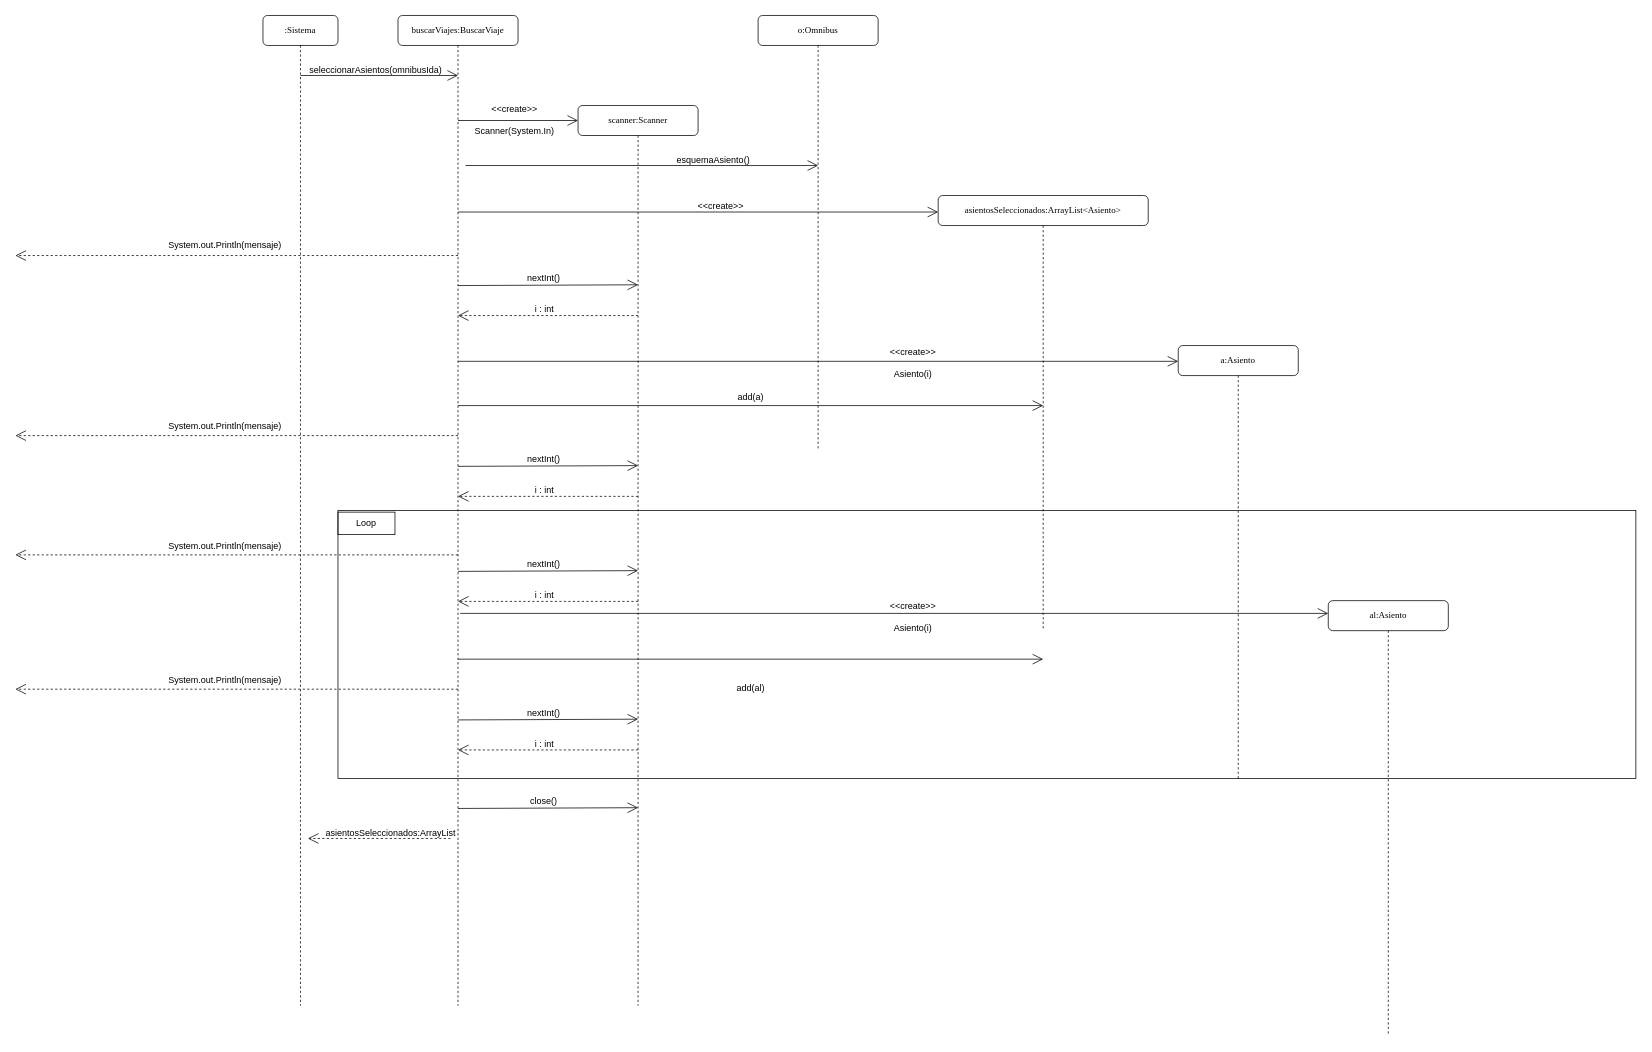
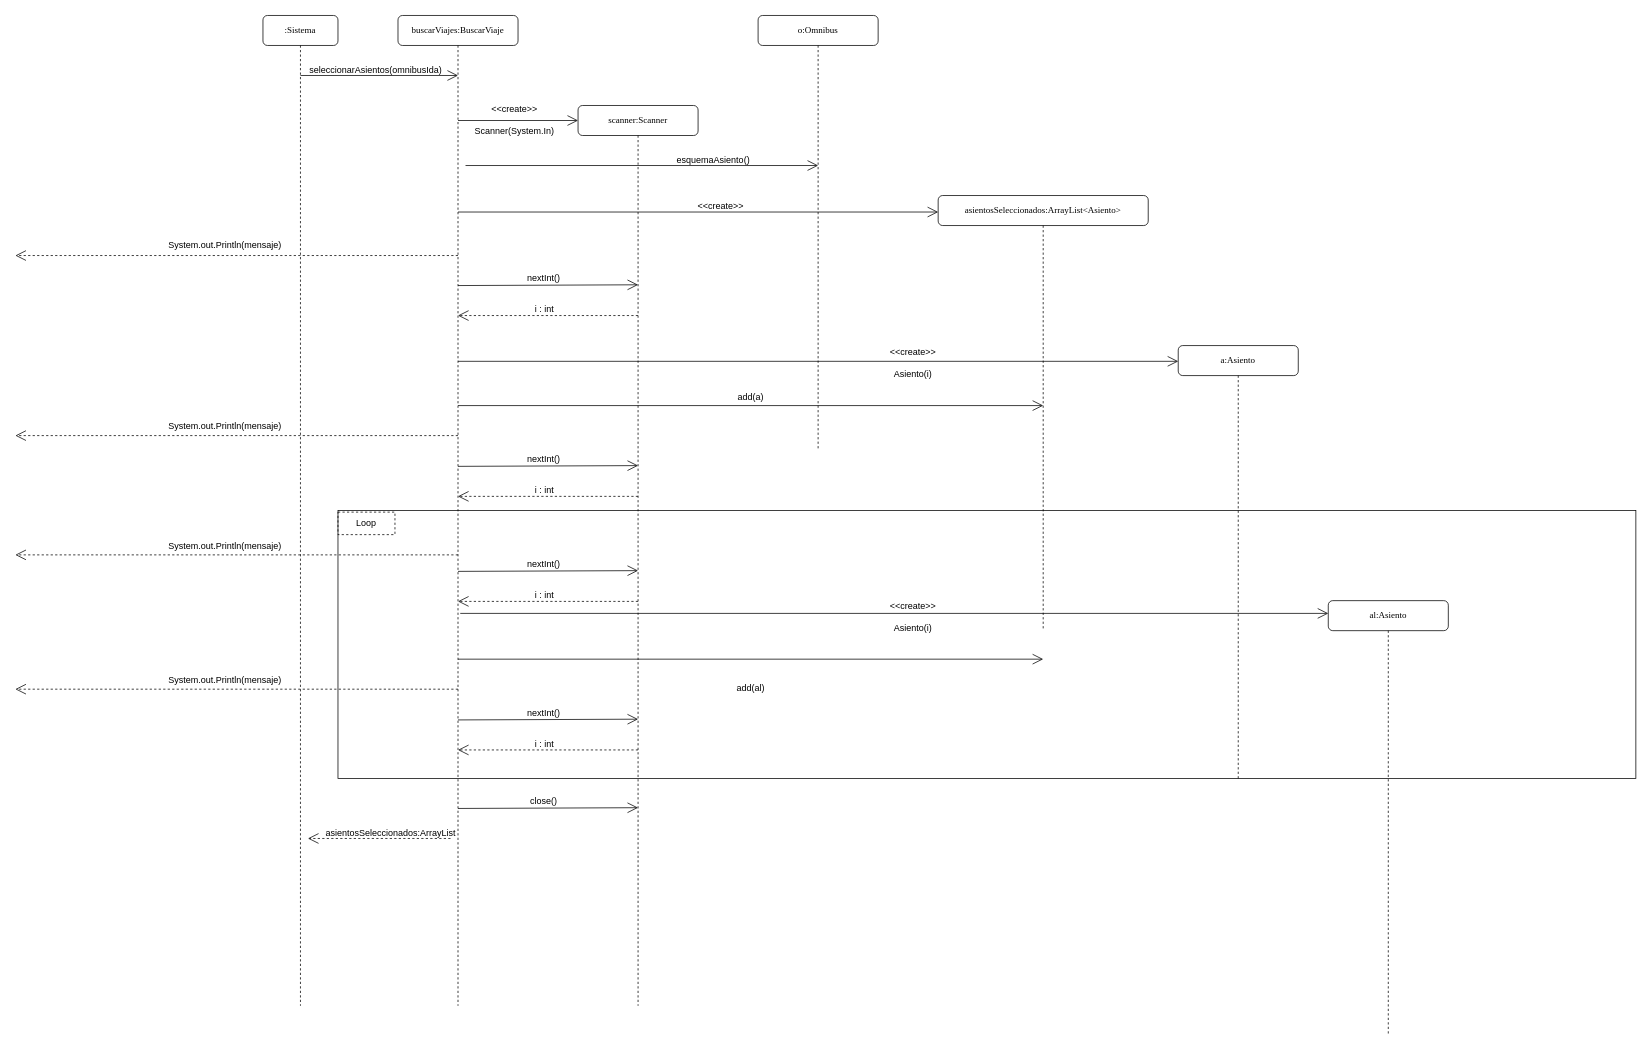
  <mxCell id="0" />
  <mxCell id="1" parent="0" />
  <mxCell id="2" value="&amp;lt;&amp;lt;create&amp;gt;&amp;gt;&lt;br&gt;&lt;br&gt;Scanner(System.In)" style="text;html=1;align=center;verticalAlign=middle;resizable=0;points=[];autosize=1;strokeColor=none;fillColor=none;" vertex="1" parent="1"><mxGeometry x="620" y="129" width="130" height="60" as="geometry" /></mxCell>
  <mxCell id="3" value="buscarViajes:BuscarViaje" style="shape=umlLifeline;perimeter=lifelinePerimeter;whiteSpace=wrap;html=1;container=1;collapsible=0;recursiveResize=0;outlineConnect=0;rounded=1;shadow=0;comic=0;labelBackgroundColor=none;strokeWidth=1;fontFamily=Verdana;fontSize=12;align=center;allowArrows=0;connectable=0;movable=0;resizable=0;rotatable=0;deletable=0;editable=0;locked=1;" parent="1" vertex="1"><mxGeometry x="530" y="20" width="160" height="1320" as="geometry" /></mxCell>
  <mxCell id="4" value=":Sistema" style="shape=umlLifeline;perimeter=lifelinePerimeter;whiteSpace=wrap;html=1;container=1;collapsible=0;recursiveResize=0;outlineConnect=0;rounded=1;shadow=0;comic=0;labelBackgroundColor=none;strokeWidth=1;fontFamily=Verdana;fontSize=12;align=center;allowArrows=0;connectable=0;movable=0;resizable=0;rotatable=0;deletable=0;editable=0;locked=1;" parent="1" vertex="1"><mxGeometry x="350" y="20" width="100" height="1320" as="geometry" /></mxCell>
  <mxCell id="5" value="" style="endArrow=open;endFill=1;endSize=12;html=1;rounded=0;" edge="1" parent="1"><mxGeometry width="160" relative="1" as="geometry"><mxPoint x="400" y="100" as="sourcePoint" /><mxPoint x="610" y="100" as="targetPoint" /></mxGeometry></mxCell>
  <mxCell id="6" value="seleccionarAsientos(omnibusIda)" style="text;html=1;align=center;verticalAlign=middle;resizable=0;points=[];autosize=1;strokeColor=none;fillColor=none;" vertex="1" parent="1"><mxGeometry x="400" y="78" width="200" height="30" as="geometry" /></mxCell>
  <mxCell id="7" value="a:Asiento" style="shape=umlLifeline;perimeter=lifelinePerimeter;whiteSpace=wrap;html=1;container=1;collapsible=0;recursiveResize=0;outlineConnect=0;rounded=1;shadow=0;comic=0;labelBackgroundColor=none;strokeWidth=1;fontFamily=Verdana;fontSize=12;align=center;allowArrows=0;connectable=0;movable=0;resizable=0;rotatable=0;deletable=0;editable=0;locked=1;" vertex="1" parent="1"><mxGeometry x="1570" y="460" width="160" height="580" as="geometry" /></mxCell>
  <mxCell id="8" value="scanner:Scanner" style="shape=umlLifeline;perimeter=lifelinePerimeter;whiteSpace=wrap;html=1;container=1;collapsible=0;recursiveResize=0;outlineConnect=0;rounded=1;shadow=0;comic=0;labelBackgroundColor=none;strokeWidth=1;fontFamily=Verdana;fontSize=12;align=center;allowArrows=0;connectable=0;movable=0;resizable=0;rotatable=0;deletable=0;editable=0;locked=1;" vertex="1" parent="1"><mxGeometry x="770" y="140" width="160" height="1200" as="geometry" /></mxCell>
  <mxCell id="9" value="" style="endArrow=open;endFill=1;endSize=12;html=1;rounded=0;" edge="1" parent="1"><mxGeometry width="160" relative="1" as="geometry"><mxPoint x="610" y="160" as="sourcePoint" /><mxPoint x="770" y="160" as="targetPoint" /></mxGeometry></mxCell>
  <mxCell id="10" value="o:Omnibus" style="shape=umlLifeline;perimeter=lifelinePerimeter;whiteSpace=wrap;html=1;container=1;collapsible=0;recursiveResize=0;outlineConnect=0;rounded=1;shadow=0;comic=0;labelBackgroundColor=none;strokeWidth=1;fontFamily=Verdana;fontSize=12;align=center;allowArrows=0;connectable=0;movable=0;resizable=0;rotatable=0;deletable=0;editable=0;locked=1;" vertex="1" parent="1"><mxGeometry x="1010" y="20" width="160" height="580" as="geometry" /></mxCell>
  <mxCell id="11" value="" style="endArrow=open;endFill=1;endSize=12;html=1;rounded=0;" edge="1" parent="1"><mxGeometry width="160" relative="1" as="geometry"><mxPoint x="620" y="220" as="sourcePoint" /><mxPoint x="1090" y="220" as="targetPoint" /></mxGeometry></mxCell>
  <mxCell id="12" value="esquemaAsiento()" style="text;html=1;align=center;verticalAlign=middle;resizable=0;points=[];autosize=1;strokeColor=none;fillColor=none;" vertex="1" parent="1"><mxGeometry x="890" y="198" width="120" height="30" as="geometry" /></mxCell>
  <mxCell id="13" value="asientosSeleccionados:ArrayList&amp;lt;Asiento&amp;gt;" style="shape=umlLifeline;perimeter=lifelinePerimeter;whiteSpace=wrap;html=1;container=1;collapsible=0;recursiveResize=0;outlineConnect=0;rounded=1;shadow=0;comic=0;labelBackgroundColor=none;strokeWidth=1;fontFamily=Verdana;fontSize=12;align=center;allowArrows=0;connectable=0;movable=0;resizable=0;rotatable=0;deletable=0;editable=0;locked=1;" vertex="1" parent="1"><mxGeometry x="1250" y="260" width="280" height="580" as="geometry" /></mxCell>
  <mxCell id="14" value="" style="endArrow=open;endFill=1;endSize=12;html=1;rounded=0;" edge="1" parent="13"><mxGeometry width="160" relative="1" as="geometry"><mxPoint x="-640" y="22" as="sourcePoint" /><mxPoint y="22" as="targetPoint" /></mxGeometry></mxCell>
  <mxCell id="15" value="&amp;lt;&amp;lt;create&amp;gt;&amp;gt;" style="text;html=1;align=center;verticalAlign=middle;resizable=0;points=[];autosize=1;strokeColor=none;fillColor=none;" vertex="1" parent="1"><mxGeometry x="920" y="260" width="80" height="30" as="geometry" /></mxCell>
  <mxCell id="16" value="" style="endArrow=open;endFill=1;endSize=12;html=1;rounded=0;dashed=1;" edge="1" parent="1"><mxGeometry width="160" relative="1" as="geometry"><mxPoint x="610" y="340" as="sourcePoint" /><mxPoint x="20" y="340" as="targetPoint" /></mxGeometry></mxCell>
  <mxCell id="17" value="System.out.Println(mensaje)" style="text;html=1;align=center;verticalAlign=middle;resizable=0;points=[];autosize=1;strokeColor=none;fillColor=none;" vertex="1" parent="1"><mxGeometry x="214" y="311" width="170" height="30" as="geometry" /></mxCell>
  <mxCell id="18" value="" style="endArrow=open;endFill=1;endSize=12;html=1;rounded=0;" edge="1" parent="1"><mxGeometry width="160" relative="1" as="geometry"><mxPoint x="610" y="380" as="sourcePoint" /><mxPoint x="850" y="379" as="targetPoint" /></mxGeometry></mxCell>
  <mxCell id="19" value="nextInt()" style="text;html=1;align=center;verticalAlign=middle;resizable=0;points=[];autosize=1;strokeColor=none;fillColor=none;" vertex="1" parent="1"><mxGeometry x="689" y="356" width="70" height="30" as="geometry" /></mxCell>
  <mxCell id="20" value="" style="endArrow=open;endFill=1;endSize=12;html=1;rounded=0;dashed=1;" edge="1" parent="1"><mxGeometry width="160" relative="1" as="geometry"><mxPoint x="850" y="420" as="sourcePoint" /><mxPoint x="610" y="420" as="targetPoint" /></mxGeometry></mxCell>
  <mxCell id="21" value="i : int" style="text;html=1;align=center;verticalAlign=middle;resizable=0;points=[];autosize=1;strokeColor=none;fillColor=none;" vertex="1" parent="1"><mxGeometry x="700" y="397" width="50" height="30" as="geometry" /></mxCell>
  <mxCell id="22" value="" style="endArrow=open;endFill=1;endSize=12;html=1;rounded=0;" edge="1" parent="1"><mxGeometry width="160" relative="1" as="geometry"><mxPoint x="610" y="481" as="sourcePoint" /><mxPoint x="1570" y="481" as="targetPoint" /></mxGeometry></mxCell>
  <mxCell id="23" value="&amp;lt;&amp;lt;create&amp;gt;&amp;gt;" style="text;html=1;align=center;verticalAlign=middle;resizable=0;points=[];autosize=1;strokeColor=none;fillColor=none;" vertex="1" parent="1"><mxGeometry x="1176" y="454" width="80" height="30" as="geometry" /></mxCell>
  <mxCell id="24" value="Asiento(i)" style="text;html=1;align=center;verticalAlign=middle;resizable=0;points=[];autosize=1;strokeColor=none;fillColor=none;" vertex="1" parent="1"><mxGeometry x="1181" y="484" width="70" height="30" as="geometry" /></mxCell>
  <mxCell id="25" value="" style="endArrow=open;endFill=1;endSize=12;html=1;rounded=0;" edge="1" parent="1"><mxGeometry width="160" relative="1" as="geometry"><mxPoint x="610" y="540" as="sourcePoint" /><mxPoint x="1390" y="540" as="targetPoint" /></mxGeometry></mxCell>
  <mxCell id="26" value="add(a)" style="text;html=1;align=center;verticalAlign=middle;resizable=0;points=[];autosize=1;strokeColor=none;fillColor=none;" vertex="1" parent="1"><mxGeometry x="970" y="514" width="60" height="30" as="geometry" /></mxCell>
  <mxCell id="27" value="" style="endArrow=open;endFill=1;endSize=12;html=1;rounded=0;dashed=1;" edge="1" parent="1"><mxGeometry width="160" relative="1" as="geometry"><mxPoint x="610" y="580" as="sourcePoint" /><mxPoint x="20" y="580" as="targetPoint" /></mxGeometry></mxCell>
  <mxCell id="28" value="System.out.Println(mensaje)" style="text;html=1;align=center;verticalAlign=middle;resizable=0;points=[];autosize=1;strokeColor=none;fillColor=none;" vertex="1" parent="1"><mxGeometry x="214" y="553" width="170" height="30" as="geometry" /></mxCell>
  <mxCell id="29" value="" style="endArrow=open;endFill=1;endSize=12;html=1;rounded=0;" edge="1" parent="1"><mxGeometry width="160" relative="1" as="geometry"><mxPoint x="610" y="621" as="sourcePoint" /><mxPoint x="850" y="620" as="targetPoint" /></mxGeometry></mxCell>
  <mxCell id="30" value="nextInt()" style="text;html=1;align=center;verticalAlign=middle;resizable=0;points=[];autosize=1;strokeColor=none;fillColor=none;" vertex="1" parent="1"><mxGeometry x="689" y="597" width="70" height="30" as="geometry" /></mxCell>
  <mxCell id="31" value="" style="endArrow=open;endFill=1;endSize=12;html=1;rounded=0;dashed=1;" edge="1" parent="1"><mxGeometry width="160" relative="1" as="geometry"><mxPoint x="850" y="661" as="sourcePoint" /><mxPoint x="610" y="661" as="targetPoint" /></mxGeometry></mxCell>
  <mxCell id="32" value="i : int" style="text;html=1;align=center;verticalAlign=middle;resizable=0;points=[];autosize=1;strokeColor=none;fillColor=none;" vertex="1" parent="1"><mxGeometry x="700" y="638" width="50" height="30" as="geometry" /></mxCell>
  <mxCell id="33" value="" style="rounded=0;whiteSpace=wrap;html=1;gradientColor=none;fillColor=none;connectable=0;allowArrows=0;" vertex="1" parent="1"><mxGeometry x="450" y="680" width="1730" height="357" as="geometry" /></mxCell>
  <mxCell id="34" value="al:Asiento" style="shape=umlLifeline;perimeter=lifelinePerimeter;whiteSpace=wrap;html=1;container=1;collapsible=0;recursiveResize=0;outlineConnect=0;rounded=1;shadow=0;comic=0;labelBackgroundColor=none;strokeWidth=1;fontFamily=Verdana;fontSize=12;align=center;allowArrows=0;connectable=1;movable=1;resizable=1;rotatable=1;deletable=1;editable=1;locked=0;" vertex="1" parent="1"><mxGeometry x="1770" y="800" width="160" height="580" as="geometry" /></mxCell>
  <mxCell id="35" value="&amp;lt;&amp;lt;create&amp;gt;&amp;gt;" style="text;html=1;align=center;verticalAlign=middle;resizable=0;points=[];autosize=1;strokeColor=none;fillColor=none;" vertex="1" parent="1"><mxGeometry x="1176" y="792" width="80" height="30" as="geometry" /></mxCell>
  <mxCell id="36" value="Asiento(i)" style="text;html=1;align=center;verticalAlign=middle;resizable=0;points=[];autosize=1;strokeColor=none;fillColor=none;" vertex="1" parent="1"><mxGeometry x="1181" y="822" width="70" height="30" as="geometry" /></mxCell>
  <mxCell id="37" value="" style="endArrow=open;endFill=1;endSize=12;html=1;rounded=0;" edge="1" parent="1"><mxGeometry width="160" relative="1" as="geometry"><mxPoint x="610" y="878" as="sourcePoint" /><mxPoint x="1390" y="878" as="targetPoint" /></mxGeometry></mxCell>
  <mxCell id="38" value="add(al)" style="text;html=1;align=center;verticalAlign=middle;resizable=0;points=[];autosize=1;strokeColor=none;fillColor=none;" vertex="1" parent="1"><mxGeometry x="970" y="902" width="60" height="30" as="geometry" /></mxCell>
  <mxCell id="39" value="" style="endArrow=open;endFill=1;endSize=12;html=1;rounded=0;dashed=1;" edge="1" parent="1"><mxGeometry width="160" relative="1" as="geometry"><mxPoint x="610" y="918" as="sourcePoint" /><mxPoint x="20" y="918" as="targetPoint" /></mxGeometry></mxCell>
  <mxCell id="40" value="System.out.Println(mensaje)" style="text;html=1;align=center;verticalAlign=middle;resizable=0;points=[];autosize=1;strokeColor=none;fillColor=none;" vertex="1" parent="1"><mxGeometry x="214" y="891" width="170" height="30" as="geometry" /></mxCell>
  <mxCell id="41" value="" style="endArrow=open;endFill=1;endSize=12;html=1;rounded=0;" edge="1" parent="1"><mxGeometry width="160" relative="1" as="geometry"><mxPoint x="610" y="959" as="sourcePoint" /><mxPoint x="850" y="958" as="targetPoint" /></mxGeometry></mxCell>
  <mxCell id="42" value="nextInt()" style="text;html=1;align=center;verticalAlign=middle;resizable=0;points=[];autosize=1;strokeColor=none;fillColor=none;" vertex="1" parent="1"><mxGeometry x="689" y="935" width="70" height="30" as="geometry" /></mxCell>
  <mxCell id="43" value="" style="endArrow=open;endFill=1;endSize=12;html=1;rounded=0;dashed=1;" edge="1" parent="1"><mxGeometry width="160" relative="1" as="geometry"><mxPoint x="850" y="999" as="sourcePoint" /><mxPoint x="610" y="999" as="targetPoint" /></mxGeometry></mxCell>
  <mxCell id="44" value="i : int" style="text;html=1;align=center;verticalAlign=middle;resizable=0;points=[];autosize=1;strokeColor=none;fillColor=none;" vertex="1" parent="1"><mxGeometry x="700" y="976" width="50" height="30" as="geometry" /></mxCell>
  <mxCell id="45" value="" style="endArrow=open;endFill=1;endSize=12;html=1;rounded=0;" edge="1" parent="1"><mxGeometry width="160" relative="1" as="geometry"><mxPoint x="613" y="817" as="sourcePoint" /><mxPoint x="1770" y="817" as="targetPoint" /></mxGeometry></mxCell>
  <mxCell id="46" value="" style="endArrow=open;endFill=1;endSize=12;html=1;rounded=0;" edge="1" parent="1"><mxGeometry width="160" relative="1" as="geometry"><mxPoint x="610" y="1077" as="sourcePoint" /><mxPoint x="850" y="1076" as="targetPoint" /></mxGeometry></mxCell>
  <mxCell id="47" value="close()" style="text;html=1;align=center;verticalAlign=middle;resizable=0;points=[];autosize=1;strokeColor=none;fillColor=none;" vertex="1" parent="1"><mxGeometry x="694" y="1053" width="60" height="30" as="geometry" /></mxCell>
- <mxCell id="48" value="Loop" style="rounded=0;whiteSpace=wrap;html=1;gradientColor=none;fillColor=none;connectable=0;allowArrows=0;" vertex="1" parent="1"><mxGeometry x="450" y="682" width="75.96" height="30" as="geometry" /></mxCell>
+ <mxCell id="48" value="Loop" style="rounded=0;whiteSpace=wrap;html=1;gradientColor=none;fillColor=none;connectable=0;allowArrows=0;dashed=1;" vertex="1" parent="1"><mxGeometry x="450" y="682" width="75.96" height="30" as="geometry" /></mxCell>
  <mxCell id="49" value="" style="endArrow=open;endFill=1;endSize=12;html=1;rounded=0;dashed=1;" edge="1" parent="1"><mxGeometry width="160" relative="1" as="geometry"><mxPoint x="600" y="1117" as="sourcePoint" /><mxPoint x="410" y="1117" as="targetPoint" /></mxGeometry></mxCell>
  <mxCell id="50" value="asientosSeleccionados:ArrayList" style="text;html=1;align=center;verticalAlign=middle;resizable=0;points=[];autosize=1;strokeColor=none;fillColor=none;" vertex="1" parent="1"><mxGeometry x="420" y="1095" width="200" height="30" as="geometry" /></mxCell>
  <mxCell id="51" value="" style="endArrow=open;endFill=1;endSize=12;html=1;rounded=0;" edge="1" parent="1"><mxGeometry width="160" relative="1" as="geometry"><mxPoint x="610" y="761" as="sourcePoint" /><mxPoint x="850" y="760" as="targetPoint" /></mxGeometry></mxCell>
  <mxCell id="52" value="nextInt()" style="text;html=1;align=center;verticalAlign=middle;resizable=0;points=[];autosize=1;strokeColor=none;fillColor=none;" vertex="1" parent="1"><mxGeometry x="689" y="737" width="70" height="30" as="geometry" /></mxCell>
  <mxCell id="53" value="" style="endArrow=open;endFill=1;endSize=12;html=1;rounded=0;dashed=1;" edge="1" parent="1"><mxGeometry width="160" relative="1" as="geometry"><mxPoint x="850" y="801" as="sourcePoint" /><mxPoint x="610" y="801" as="targetPoint" /></mxGeometry></mxCell>
  <mxCell id="54" value="i : int" style="text;html=1;align=center;verticalAlign=middle;resizable=0;points=[];autosize=1;strokeColor=none;fillColor=none;" vertex="1" parent="1"><mxGeometry x="700" y="778" width="50" height="30" as="geometry" /></mxCell>
  <mxCell id="55" value="" style="endArrow=open;endFill=1;endSize=12;html=1;rounded=0;dashed=1;" edge="1" parent="1"><mxGeometry width="160" relative="1" as="geometry"><mxPoint x="610" y="739" as="sourcePoint" /><mxPoint x="20" y="739" as="targetPoint" /></mxGeometry></mxCell>
  <mxCell id="56" value="System.out.Println(mensaje)" style="text;html=1;align=center;verticalAlign=middle;resizable=0;points=[];autosize=1;strokeColor=none;fillColor=none;" vertex="1" parent="1"><mxGeometry x="214" y="712" width="170" height="30" as="geometry" /></mxCell>
